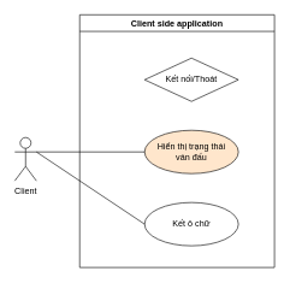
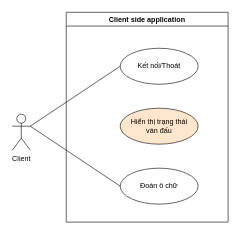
  <mxCell id="0" />
  <mxCell id="1" parent="0" />
  <mxCell id="2" value="Client side application" style="swimlane;whiteSpace=wrap;html=1;" parent="1" vertex="1"><mxGeometry x="110" y="20" width="270" height="350" as="geometry" /></mxCell>
- <mxCell id="3" value="Kết nối/Thoát" style="rhombus;whiteSpace=wrap;html=1;" parent="2" vertex="1"><mxGeometry x="90" y="60" width="130" height="60" as="geometry" /></mxCell>
+ <mxCell id="3" value="Kết nối/Thoát" style="ellipse;whiteSpace=wrap;html=1;" parent="2" vertex="1"><mxGeometry x="90" y="60" width="130" height="60" as="geometry" /></mxCell>
  <mxCell id="4" value="Hiển thị trạng thái &lt;br&gt;ván đấu" style="ellipse;whiteSpace=wrap;html=1;fillColor=#ffe6cc;" parent="2" vertex="1"><mxGeometry x="90" y="160" width="130" height="60" as="geometry" /></mxCell>
- <mxCell id="5" value="Kết ô chữ" style="ellipse;whiteSpace=wrap;html=1;" parent="2" vertex="1"><mxGeometry x="90" y="260" width="130" height="60" as="geometry" /></mxCell>
+ <mxCell id="5" value="Đoán ô chữ" style="ellipse;whiteSpace=wrap;html=1;" parent="2" vertex="1"><mxGeometry x="90" y="260" width="130" height="60" as="geometry" /></mxCell>
  <mxCell id="6" value="Client" style="shape=umlActor;verticalLabelPosition=bottom;verticalAlign=top;html=1;outlineConnect=0;" parent="1" vertex="1"><mxGeometry x="20" y="190" width="30" height="60" as="geometry" /></mxCell>
  <mxCell id="7" value="" style="endArrow=none;html=1;rounded=0;exitX=1;exitY=0.333;exitDx=0;exitDy=0;exitPerimeter=0;entryX=0;entryY=0.5;entryDx=0;entryDy=0;" edge="1" parent="1" source="6" target="5"><mxGeometry width="50" height="50" relative="1" as="geometry"><mxPoint x="370" y="240" as="sourcePoint" /><mxPoint x="420" y="190" as="targetPoint" /></mxGeometry></mxCell>
- <mxCell id="8" value="" style="endArrow=none;html=1;rounded=0;exitX=1;exitY=0.333;exitDx=0;exitDy=0;exitPerimeter=0;" edge="1" parent="1" source="6" target="4"><mxGeometry width="50" height="50" relative="1" as="geometry"><mxPoint x="370" y="240" as="sourcePoint" /><mxPoint x="420" y="190" as="targetPoint" /></mxGeometry></mxCell>
+ <mxCell id="8" value="" style="endArrow=none;html=1;rounded=0;entryX=0;entryY=0.5;entryDx=0;entryDy=0;exitX=1;exitY=0.333;exitDx=0;exitDy=0;exitPerimeter=0;" edge="1" parent="1" source="6" target="3"><mxGeometry width="50" height="50" relative="1" as="geometry"><mxPoint x="370" y="240" as="sourcePoint" /><mxPoint x="420" y="190" as="targetPoint" /></mxGeometry></mxCell>
